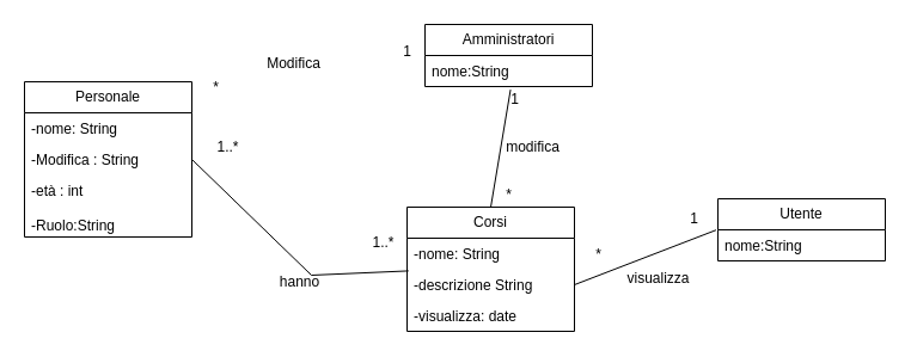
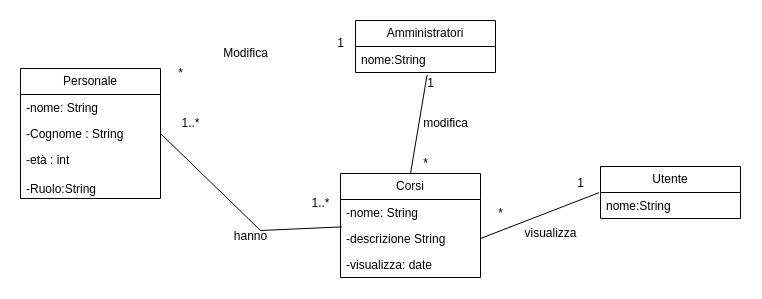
  <mxCell id="0" />
  <mxCell id="1" parent="0" />
  <mxCell id="2" value="Corsi" style="swimlane;fontStyle=0;childLayout=stackLayout;horizontal=1;startSize=26;fillColor=none;horizontalStack=0;resizeParent=1;resizeParentMax=0;resizeLast=0;collapsible=1;marginBottom=0;whiteSpace=wrap;html=1;" vertex="1" parent="1"><mxGeometry x="340" y="173" width="140" height="104" as="geometry" /></mxCell>
  <mxCell id="3" value="-nome: String" style="text;strokeColor=none;fillColor=none;align=left;verticalAlign=top;spacingLeft=4;spacingRight=4;overflow=hidden;rotatable=0;points=[[0,0.5],[1,0.5]];portConstraint=eastwest;whiteSpace=wrap;html=1;" vertex="1" parent="2"><mxGeometry y="26" width="140" height="26" as="geometry" /></mxCell>
  <mxCell id="4" value="-descrizione String" style="text;strokeColor=none;fillColor=none;align=left;verticalAlign=top;spacingLeft=4;spacingRight=4;overflow=hidden;rotatable=0;points=[[0,0.5],[1,0.5]];portConstraint=eastwest;whiteSpace=wrap;html=1;" vertex="1" parent="2"><mxGeometry y="52" width="140" height="26" as="geometry" /></mxCell>
  <mxCell id="5" value="-visualizza: date" style="text;strokeColor=none;fillColor=none;align=left;verticalAlign=top;spacingLeft=4;spacingRight=4;overflow=hidden;rotatable=0;points=[[0,0.5],[1,0.5]];portConstraint=eastwest;whiteSpace=wrap;html=1;" vertex="1" parent="2"><mxGeometry y="78" width="140" height="26" as="geometry" /></mxCell>
  <mxCell id="6" value="Personale" style="swimlane;fontStyle=0;childLayout=stackLayout;horizontal=1;startSize=26;fillColor=none;horizontalStack=0;resizeParent=1;resizeParentMax=0;resizeLast=0;collapsible=1;marginBottom=0;whiteSpace=wrap;html=1;" vertex="1" parent="1"><mxGeometry x="20" y="68" width="140" height="130" as="geometry" /></mxCell>
  <mxCell id="7" value="-nome: String" style="text;strokeColor=none;fillColor=none;align=left;verticalAlign=top;spacingLeft=4;spacingRight=4;overflow=hidden;rotatable=0;points=[[0,0.5],[1,0.5]];portConstraint=eastwest;whiteSpace=wrap;html=1;" vertex="1" parent="6"><mxGeometry y="26" width="140" height="26" as="geometry" /></mxCell>
- <mxCell id="8" value="-Modifica : String" style="text;strokeColor=none;fillColor=none;align=left;verticalAlign=top;spacingLeft=4;spacingRight=4;overflow=hidden;rotatable=0;points=[[0,0.5],[1,0.5]];portConstraint=eastwest;whiteSpace=wrap;html=1;" vertex="1" parent="6"><mxGeometry y="52" width="140" height="26" as="geometry" /></mxCell>
+ <mxCell id="8" value="-Cognome : String" style="text;strokeColor=none;fillColor=none;align=left;verticalAlign=top;spacingLeft=4;spacingRight=4;overflow=hidden;rotatable=0;points=[[0,0.5],[1,0.5]];portConstraint=eastwest;whiteSpace=wrap;html=1;" vertex="1" parent="6"><mxGeometry y="52" width="140" height="26" as="geometry" /></mxCell>
  <mxCell id="9" value="-età : int&lt;div&gt;&lt;br&gt;&lt;/div&gt;&lt;div&gt;-Ruolo:String&lt;/div&gt;" style="text;strokeColor=none;fillColor=none;align=left;verticalAlign=top;spacingLeft=4;spacingRight=4;overflow=hidden;rotatable=0;points=[[0,0.5],[1,0.5]];portConstraint=eastwest;whiteSpace=wrap;html=1;" vertex="1" parent="6"><mxGeometry y="78" width="140" height="52" as="geometry" /></mxCell>
  <mxCell id="10" value="" style="endArrow=none;html=1;rounded=0;entryX=0.009;entryY=0.054;entryDx=0;entryDy=0;entryPerimeter=0;" edge="1" parent="1" target="4"><mxGeometry relative="1" as="geometry"><mxPoint x="260" y="230" as="sourcePoint" /><mxPoint x="330" y="200" as="targetPoint" /><Array as="points" /></mxGeometry></mxCell>
  <mxCell id="11" value="1..*" style="text;html=1;align=center;verticalAlign=middle;resizable=0;points=[];autosize=1;strokeColor=none;fillColor=none;" vertex="1" parent="1"><mxGeometry x="170" y="108" width="40" height="30" as="geometry" /></mxCell>
  <mxCell id="12" value="1..*" style="text;html=1;align=center;verticalAlign=middle;resizable=0;points=[];autosize=1;strokeColor=none;fillColor=none;" vertex="1" parent="1"><mxGeometry x="300" y="188" width="40" height="30" as="geometry" /></mxCell>
  <mxCell id="13" value="Utente" style="swimlane;fontStyle=0;childLayout=stackLayout;horizontal=1;startSize=26;fillColor=none;horizontalStack=0;resizeParent=1;resizeParentMax=0;resizeLast=0;collapsible=1;marginBottom=0;whiteSpace=wrap;html=1;" vertex="1" parent="1"><mxGeometry x="600" y="166" width="140" height="52" as="geometry" /></mxCell>
  <mxCell id="14" value="nome:String" style="text;strokeColor=none;fillColor=none;align=left;verticalAlign=top;spacingLeft=4;spacingRight=4;overflow=hidden;rotatable=0;points=[[0,0.5],[1,0.5]];portConstraint=eastwest;whiteSpace=wrap;html=1;" vertex="1" parent="13"><mxGeometry y="26" width="140" height="26" as="geometry" /></mxCell>
  <mxCell id="15" value="" style="endArrow=none;html=1;rounded=0;exitX=-0.011;exitY=0.008;exitDx=0;exitDy=0;exitPerimeter=0;entryX=1;entryY=0.5;entryDx=0;entryDy=0;" edge="1" parent="1" source="14" target="4"><mxGeometry relative="1" as="geometry"><mxPoint x="310" y="250" as="sourcePoint" /><mxPoint x="480" y="240" as="targetPoint" /></mxGeometry></mxCell>
  <mxCell id="16" value="Amministratori" style="swimlane;fontStyle=0;childLayout=stackLayout;horizontal=1;startSize=26;fillColor=none;horizontalStack=0;resizeParent=1;resizeParentMax=0;resizeLast=0;collapsible=1;marginBottom=0;whiteSpace=wrap;html=1;" vertex="1" parent="1"><mxGeometry x="355" y="20" width="140" height="52" as="geometry" /></mxCell>
  <mxCell id="17" value="nome:String" style="text;strokeColor=none;fillColor=none;align=left;verticalAlign=top;spacingLeft=4;spacingRight=4;overflow=hidden;rotatable=0;points=[[0,0.5],[1,0.5]];portConstraint=eastwest;whiteSpace=wrap;html=1;" vertex="1" parent="16"><mxGeometry y="26" width="140" height="26" as="geometry" /></mxCell>
  <mxCell id="18" value="" style="endArrow=none;html=1;rounded=0;entryX=0.511;entryY=1.1;entryDx=0;entryDy=0;entryPerimeter=0;exitX=0.5;exitY=0;exitDx=0;exitDy=0;" edge="1" parent="1" source="2" target="17"><mxGeometry relative="1" as="geometry"><mxPoint x="310" y="150" as="sourcePoint" /><mxPoint x="470" y="150" as="targetPoint" /></mxGeometry></mxCell>
  <mxCell id="19" value="1" style="text;html=1;align=center;verticalAlign=middle;resizable=0;points=[];autosize=1;strokeColor=none;fillColor=none;" vertex="1" parent="1"><mxGeometry x="415" y="68" width="30" height="30" as="geometry" /></mxCell>
  <mxCell id="20" value="*" style="text;html=1;align=center;verticalAlign=middle;resizable=0;points=[];autosize=1;strokeColor=none;fillColor=none;" vertex="1" parent="1"><mxGeometry x="410" y="148" width="30" height="30" as="geometry" /></mxCell>
  <mxCell id="21" value="modifica" style="text;html=1;align=center;verticalAlign=middle;resizable=0;points=[];autosize=1;strokeColor=none;fillColor=none;" vertex="1" parent="1"><mxGeometry x="410" y="108" width="70" height="30" as="geometry" /></mxCell>
  <mxCell id="22" value="" style="endArrow=none;html=1;rounded=0;exitX=1;exitY=0.5;exitDx=0;exitDy=0;" edge="1" parent="1" source="8"><mxGeometry relative="1" as="geometry"><mxPoint x="170" y="225" as="sourcePoint" /><mxPoint x="260" y="230" as="targetPoint" /><Array as="points" /></mxGeometry></mxCell>
  <mxCell id="23" value="hanno" style="text;html=1;align=center;verticalAlign=middle;resizable=0;points=[];autosize=1;strokeColor=none;fillColor=none;" vertex="1" parent="1"><mxGeometry x="220" y="221" width="60" height="30" as="geometry" /></mxCell>
  <mxCell id="24" value="Modifica" style="text;html=1;align=center;verticalAlign=middle;resizable=0;points=[];autosize=1;strokeColor=none;fillColor=none;" vertex="1" parent="1"><mxGeometry x="210" y="38" width="70" height="30" as="geometry" /></mxCell>
  <mxCell id="25" value="1" style="text;html=1;align=center;verticalAlign=middle;resizable=0;points=[];autosize=1;strokeColor=none;fillColor=none;" vertex="1" parent="1"><mxGeometry x="325" y="28" width="30" height="30" as="geometry" /></mxCell>
  <mxCell id="26" value="*" style="text;html=1;align=center;verticalAlign=middle;resizable=0;points=[];autosize=1;strokeColor=none;fillColor=none;" vertex="1" parent="1"><mxGeometry x="165" y="58" width="30" height="30" as="geometry" /></mxCell>
  <mxCell id="27" value="visualizza" style="text;html=1;align=center;verticalAlign=middle;resizable=0;points=[];autosize=1;strokeColor=none;fillColor=none;" vertex="1" parent="1"><mxGeometry x="510" y="218" width="80" height="30" as="geometry" /></mxCell>
  <mxCell id="28" value="*" style="text;html=1;align=center;verticalAlign=middle;resizable=0;points=[];autosize=1;strokeColor=none;fillColor=none;" vertex="1" parent="1"><mxGeometry x="485" y="198" width="30" height="30" as="geometry" /></mxCell>
  <mxCell id="29" value="1" style="text;html=1;align=center;verticalAlign=middle;resizable=0;points=[];autosize=1;strokeColor=none;fillColor=none;" vertex="1" parent="1"><mxGeometry x="565" y="168" width="30" height="30" as="geometry" /></mxCell>
